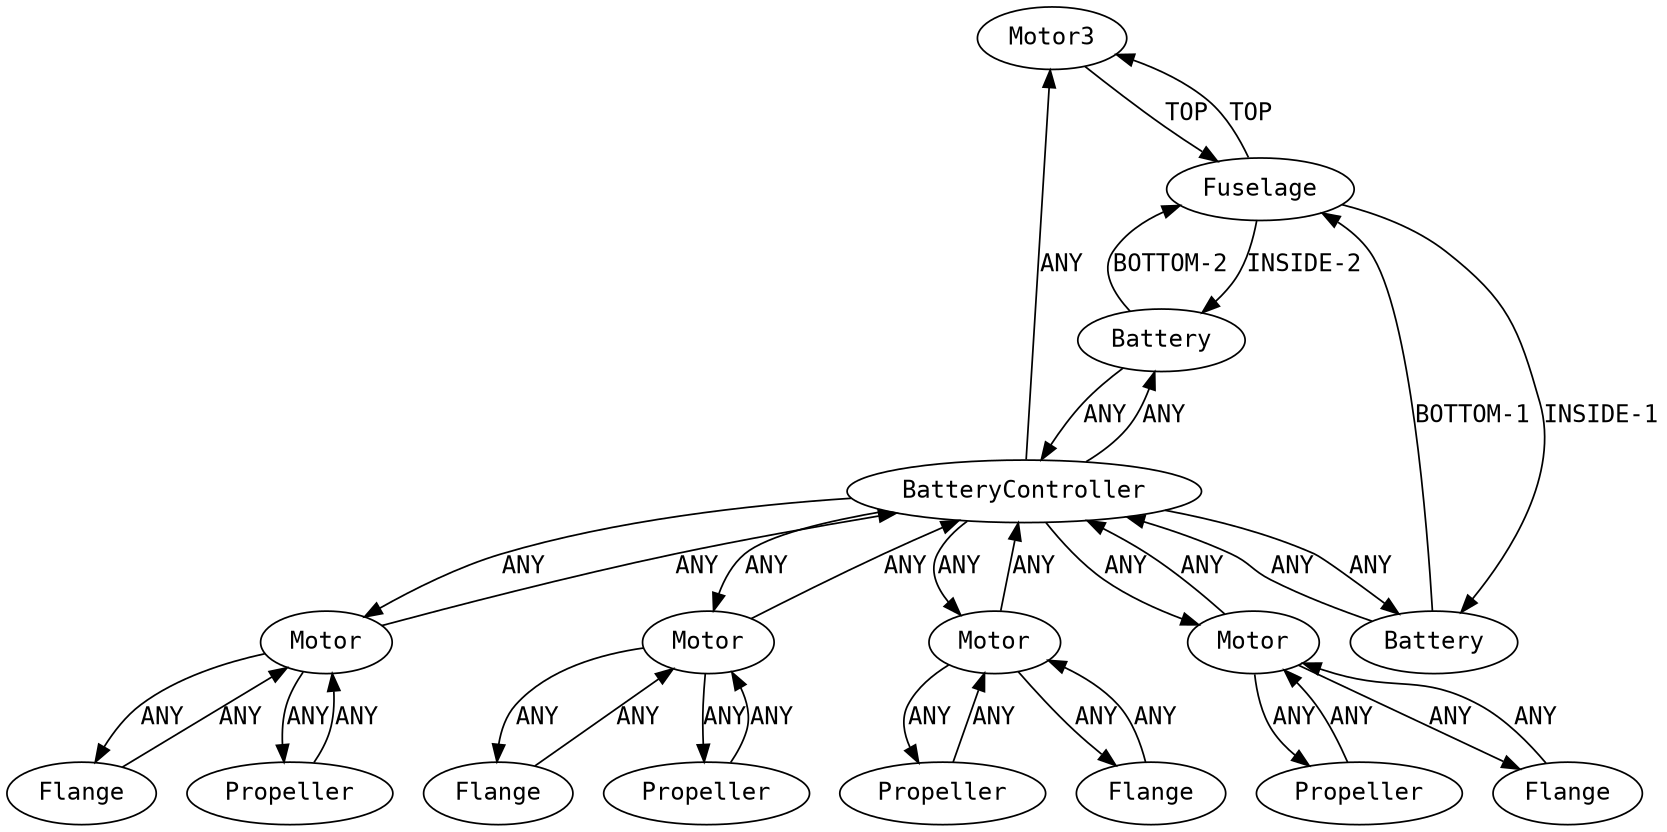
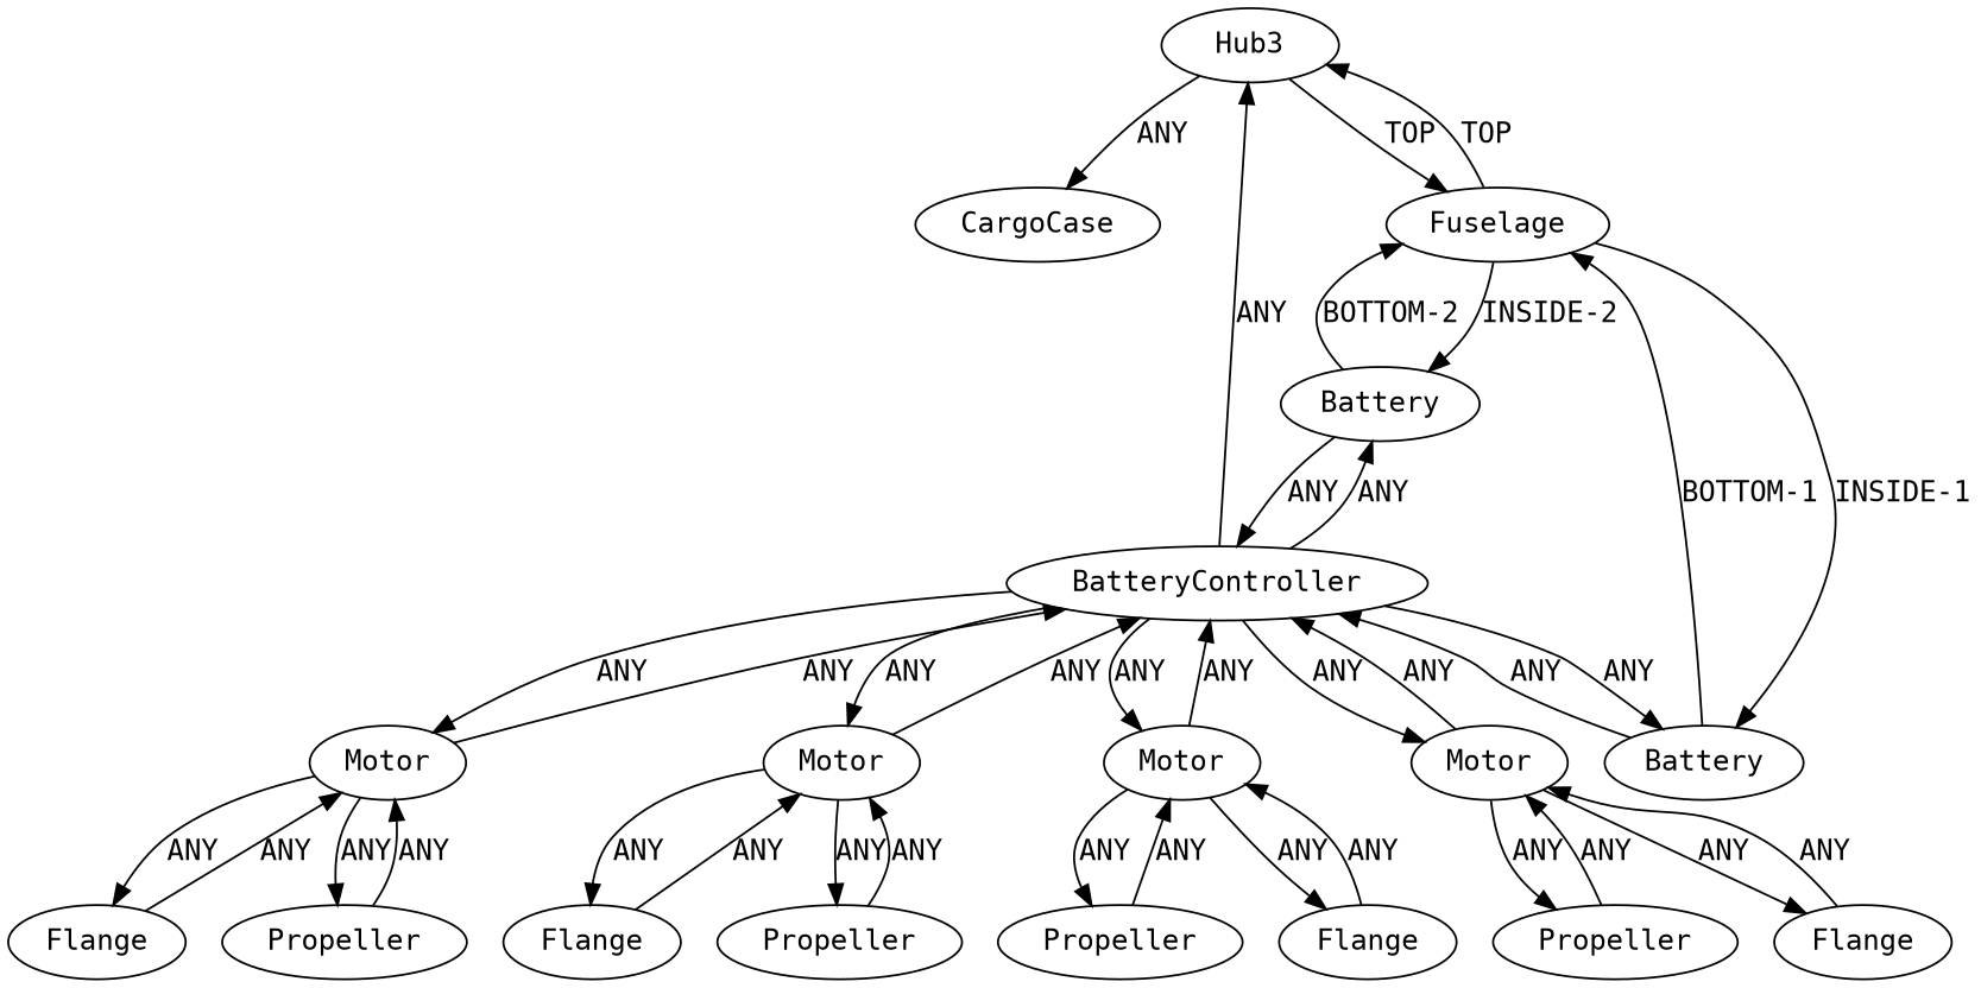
  digraph {
    fontname="DejaVu Sans Mono"
    node [fontname="DejaVu Sans Mono"]
    edge [fontname="DejaVu Sans Mono"]
-   n2 [instance=Hub3_instance_4 label=Motor3]
+   n1 [instance=CargoCase_instance_1 label=CargoCase]
+   n2 [instance=Hub3_instance_4 label=Hub3]
    n3 [instance=Fuselage_instance_1 label=Fuselage]
    n4 [instance=Battery_instance_1 label=Battery]
    n5 [instance=Battery_instance_2 label=Battery]
    n6 [instance=BatteryController_instance_1 label=BatteryController]
    n7 [instance=Flange_instance_1 label=Flange]
    n8 [instance=Motor_instance_1 label=Motor]
    n9 [instance=Propeller_instance_1 label=Propeller]
    n10 [instance=Motor_instance_4 label=Motor]
    n11 [instance=Motor_instance_2 label=Motor]
    n12 [instance=Motor_instance_3 label=Motor]
    n13 [instance=Flange_instance_2 label=Flange]
    n14 [instance=Propeller_instance_4 label=Propeller]
    n15 [instance=Propeller_instance_2 label=Propeller]
    n16 [instance=Flange_instance_3 label=Flange]
    n17 [instance=Propeller_instance_3 label=Propeller]
    n18 [instance=Flange_instance_4 label=Flange]
+   n2 -> n1 [label=ANY]
    n2 -> n3 [label=TOP]
    n3 -> n2 [label=TOP]
    n3 -> n4 [label="INSIDE-1"]
    n3 -> n5 [label="INSIDE-2"]
    n4 -> n3 [label="BOTTOM-1"]
    n4 -> n6 [label=ANY]
    n5 -> n3 [label="BOTTOM-2"]
    n5 -> n6 [label=ANY]
    n6 -> n2 [label=ANY]
    n6 -> n4 [label=ANY]
    n6 -> n5 [label=ANY]
    n6 -> n8 [label=ANY]
    n6 -> n10 [label=ANY]
    n6 -> n11 [label=ANY]
    n6 -> n12 [label=ANY]
    n7 -> n8 [label=ANY]
    n8 -> n6 [label=ANY]
    n8 -> n7 [label=ANY]
    n8 -> n9 [label=ANY]
    n9 -> n8 [label=ANY]
    n10 -> n6 [label=ANY]
    n10 -> n13 [label=ANY]
    n10 -> n14 [label=ANY]
    n11 -> n6 [label=ANY]
    n11 -> n15 [label=ANY]
    n11 -> n16 [label=ANY]
    n12 -> n6 [label=ANY]
    n12 -> n17 [label=ANY]
    n12 -> n18 [label=ANY]
    n13 -> n10 [label=ANY]
    n14 -> n10 [label=ANY]
    n15 -> n11 [label=ANY]
    n16 -> n11 [label=ANY]
    n17 -> n12 [label=ANY]
    n18 -> n12 [label=ANY]
  }
